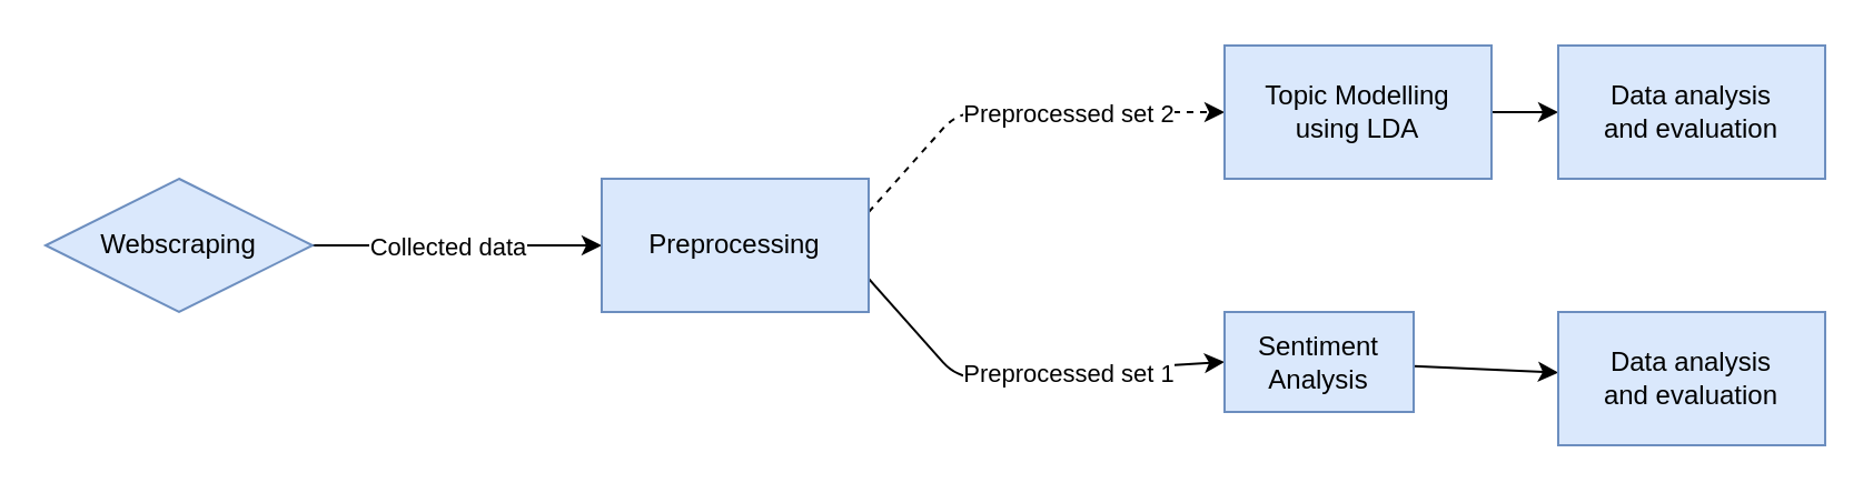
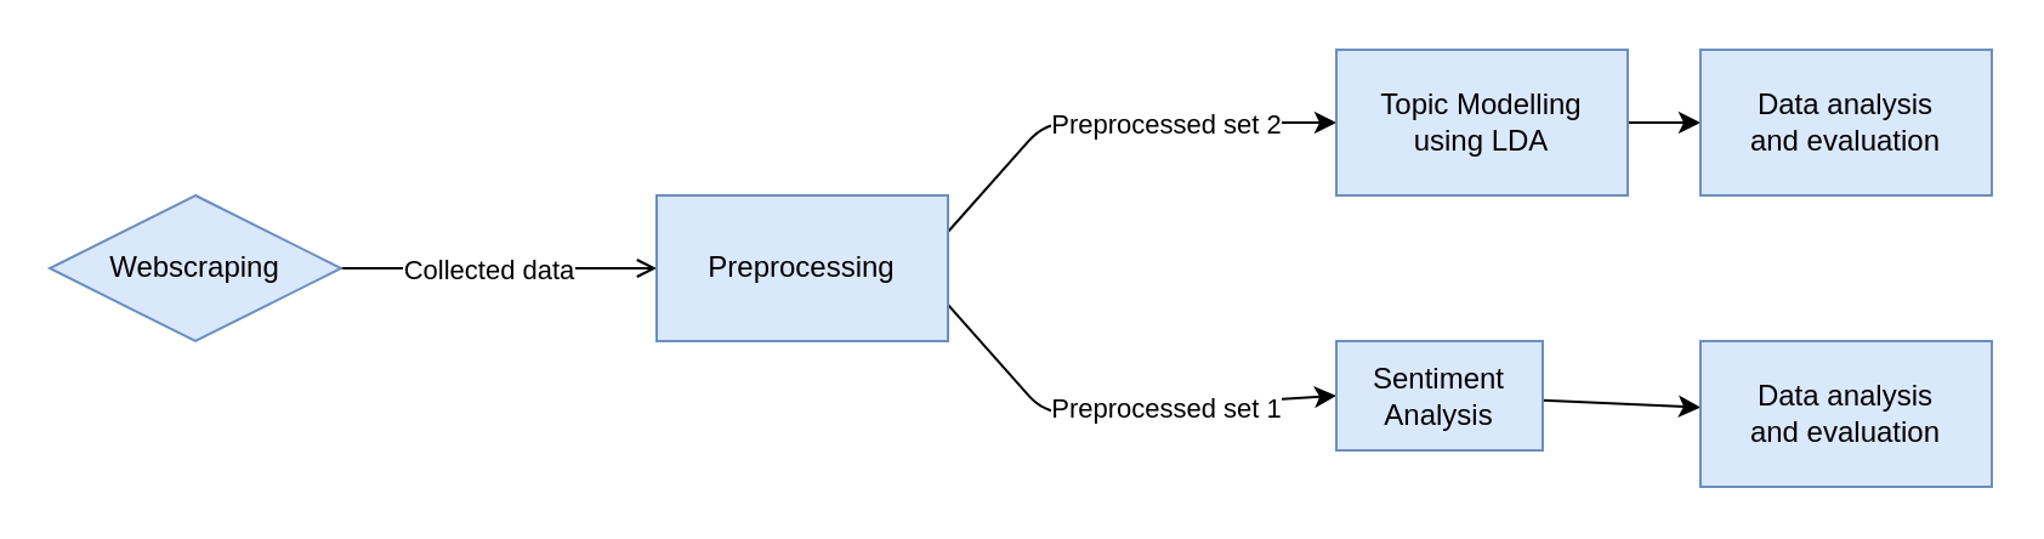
  <mxCell id="0" />
  <mxCell id="1" parent="0" />
- <mxCell id="2" value="" style="edgeStyle=none;html=1;" parent="1" source="4" target="9" edge="1"><mxGeometry relative="1" as="geometry" /></mxCell>
+ <mxCell id="2" value="" style="edgeStyle=none;html=1;endArrow=open;" parent="1" source="4" target="9" edge="1"><mxGeometry relative="1" as="geometry" /></mxCell>
  <mxCell id="3" value="Collected data" style="edgeLabel;html=1;align=center;verticalAlign=middle;resizable=0;points=[];" parent="2" vertex="1" connectable="0"><mxGeometry x="-0.176" y="2" relative="1" as="geometry"><mxPoint x="6" y="2" as="offset" /></mxGeometry></mxCell>
  <mxCell id="4" value="Webscraping" style="rhombus;whiteSpace=wrap;html=1;fillColor=#dae8fc;strokeColor=#6c8ebf;" parent="1" vertex="1"><mxGeometry x="20" y="80" width="120" height="60" as="geometry" /></mxCell>
- <mxCell id="5" style="edgeStyle=none;html=1;exitX=1;exitY=0.25;exitDx=0;exitDy=0;entryX=0;entryY=0.5;entryDx=0;entryDy=0;dashed=1;" parent="1" source="9" target="11" edge="1"><mxGeometry relative="1" as="geometry"><Array as="points"><mxPoint x="430" y="50" /></Array></mxGeometry></mxCell>
+ <mxCell id="5" style="edgeStyle=none;html=1;exitX=1;exitY=0.25;exitDx=0;exitDy=0;entryX=0;entryY=0.5;entryDx=0;entryDy=0;" parent="1" source="9" target="11" edge="1"><mxGeometry relative="1" as="geometry"><Array as="points"><mxPoint x="430" y="50" /></Array></mxGeometry></mxCell>
  <mxCell id="6" value="Preprocessed set 2" style="edgeLabel;html=1;align=center;verticalAlign=middle;resizable=0;points=[];" parent="5" vertex="1" connectable="0"><mxGeometry x="-0.222" y="2" relative="1" as="geometry"><mxPoint x="40" y="2" as="offset" /></mxGeometry></mxCell>
  <mxCell id="7" style="edgeStyle=none;html=1;exitX=1;exitY=0.75;exitDx=0;exitDy=0;entryX=0;entryY=0.5;entryDx=0;entryDy=0;" parent="1" source="9" target="13" edge="1"><mxGeometry relative="1" as="geometry"><Array as="points"><mxPoint x="430" y="170" /></Array></mxGeometry></mxCell>
  <mxCell id="8" value="Preprocessed set 1" style="edgeLabel;html=1;align=center;verticalAlign=middle;resizable=0;points=[];" parent="7" vertex="1" connectable="0"><mxGeometry x="0.1" y="-1" relative="1" as="geometry"><mxPoint x="11" y="-1" as="offset" /></mxGeometry></mxCell>
  <mxCell id="9" value="Preprocessing" style="whiteSpace=wrap;html=1;fillColor=#dae8fc;strokeColor=#6c8ebf;" parent="1" vertex="1"><mxGeometry x="270" y="80" width="120" height="60" as="geometry" /></mxCell>
  <mxCell id="10" value="" style="edgeStyle=none;html=1;" parent="1" source="11" target="14" edge="1"><mxGeometry relative="1" as="geometry" /></mxCell>
  <mxCell id="11" value="Topic Modelling&lt;br&gt;using LDA" style="whiteSpace=wrap;html=1;fillColor=#dae8fc;strokeColor=#6c8ebf;" parent="1" vertex="1"><mxGeometry x="550" y="20" width="120" height="60" as="geometry" /></mxCell>
  <mxCell id="12" value="" style="edgeStyle=none;html=1;" parent="1" source="13" target="15" edge="1"><mxGeometry relative="1" as="geometry" /></mxCell>
  <mxCell id="13" value="Sentiment Analysis" style="whiteSpace=wrap;html=1;fillColor=#dae8fc;strokeColor=#6c8ebf;" parent="1" vertex="1"><mxGeometry x="550" y="140" width="85" height="45" as="geometry" /></mxCell>
  <mxCell id="14" value="Data analysis&lt;br&gt;and evaluation" style="whiteSpace=wrap;html=1;fillColor=#dae8fc;strokeColor=#6c8ebf;" parent="1" vertex="1"><mxGeometry x="700" y="20" width="120" height="60" as="geometry" /></mxCell>
  <mxCell id="15" value="Data analysis&lt;br&gt;and evaluation" style="whiteSpace=wrap;html=1;fillColor=#dae8fc;strokeColor=#6c8ebf;" parent="1" vertex="1"><mxGeometry x="700" y="140" width="120" height="60" as="geometry" /></mxCell>
